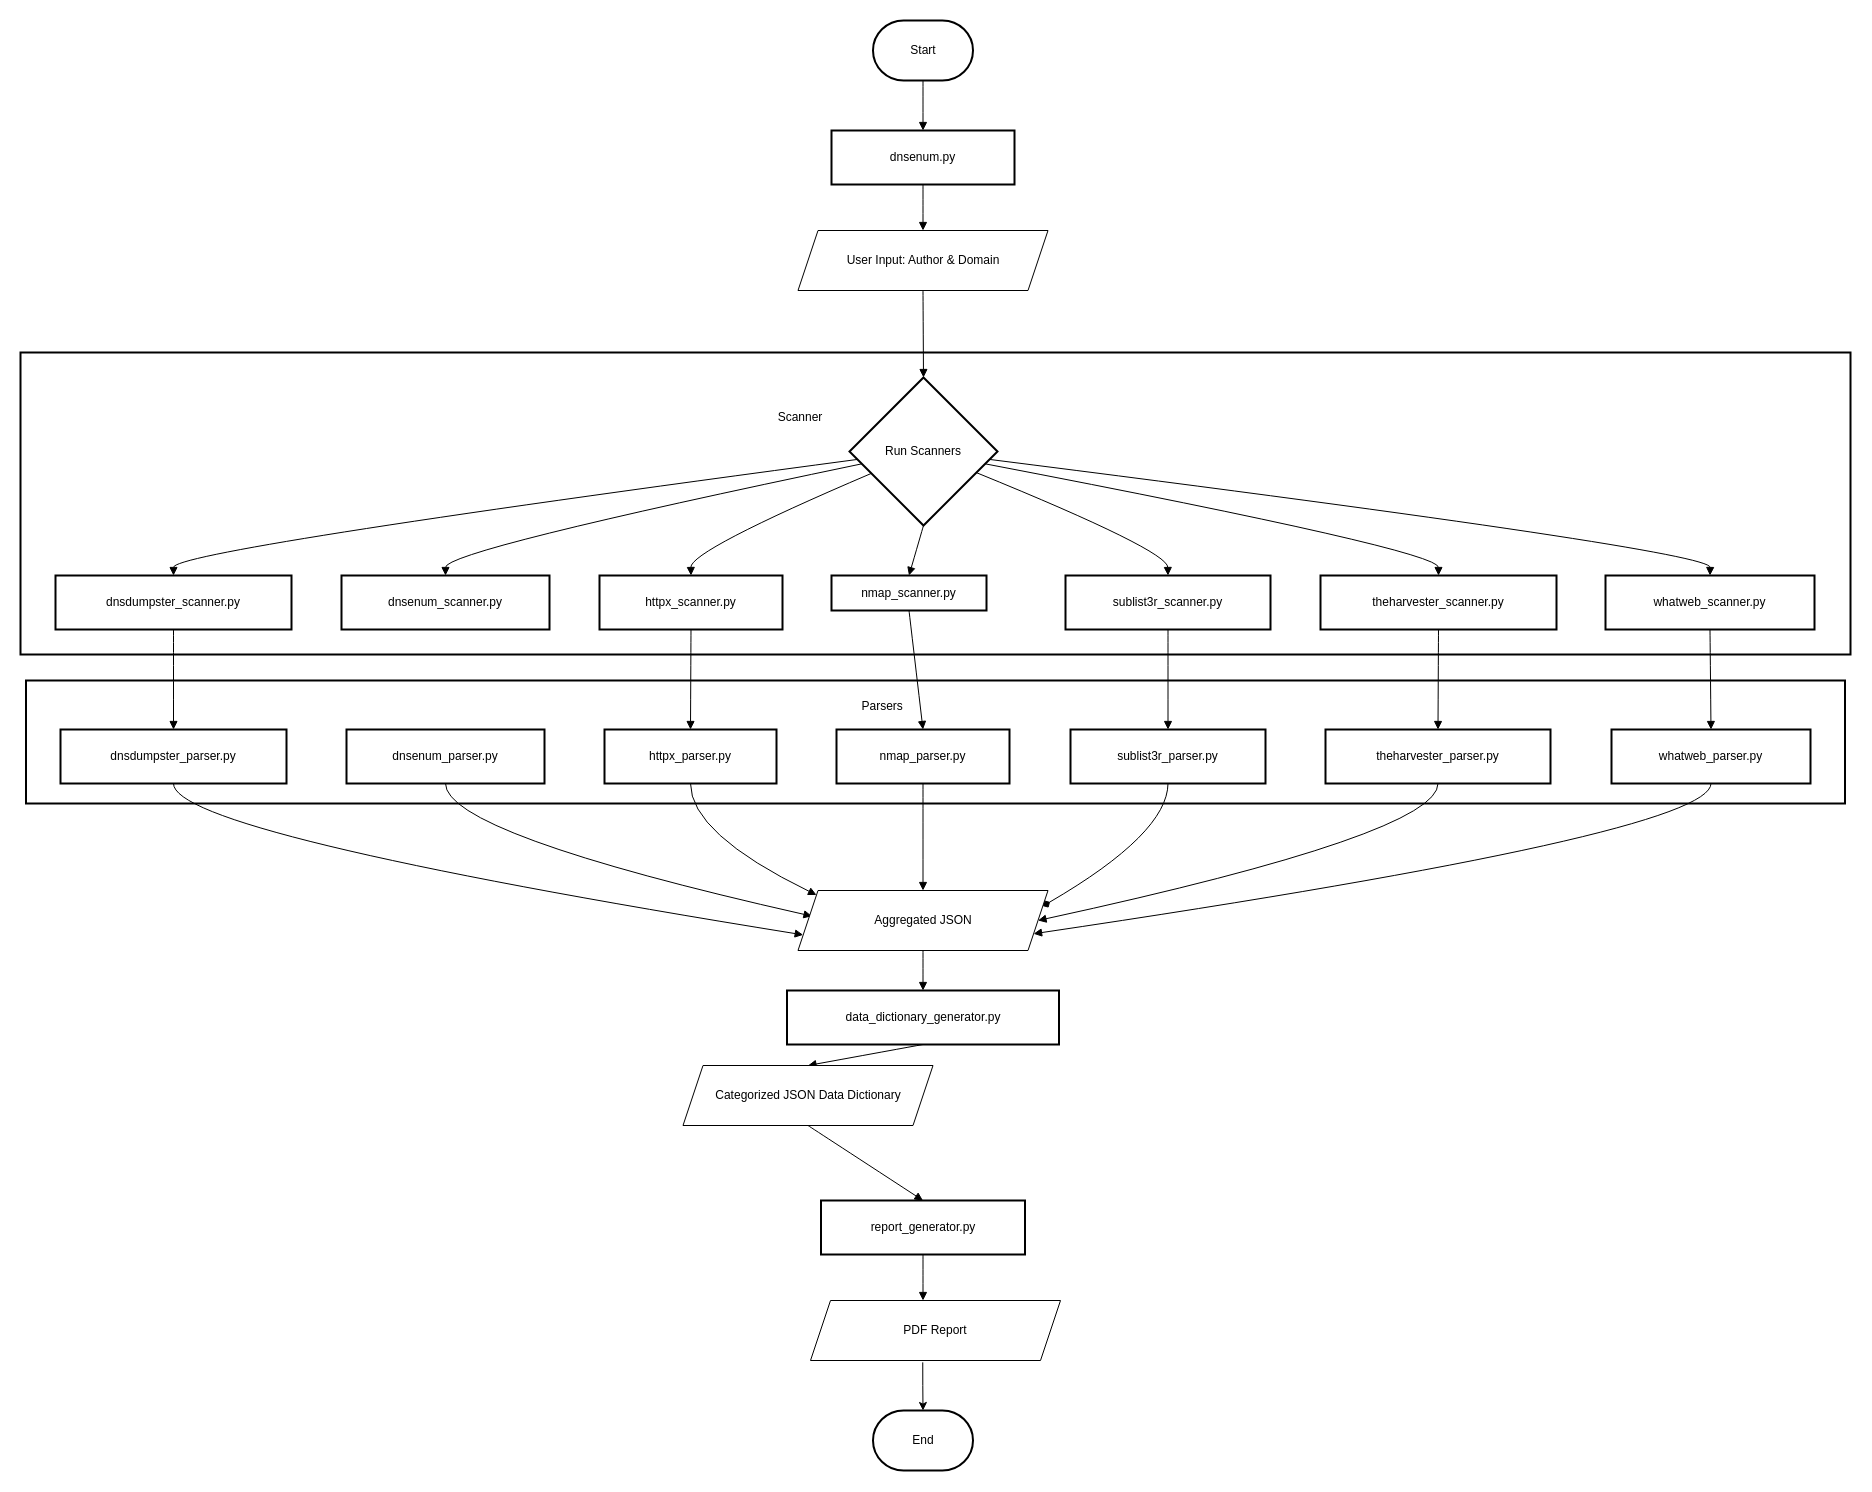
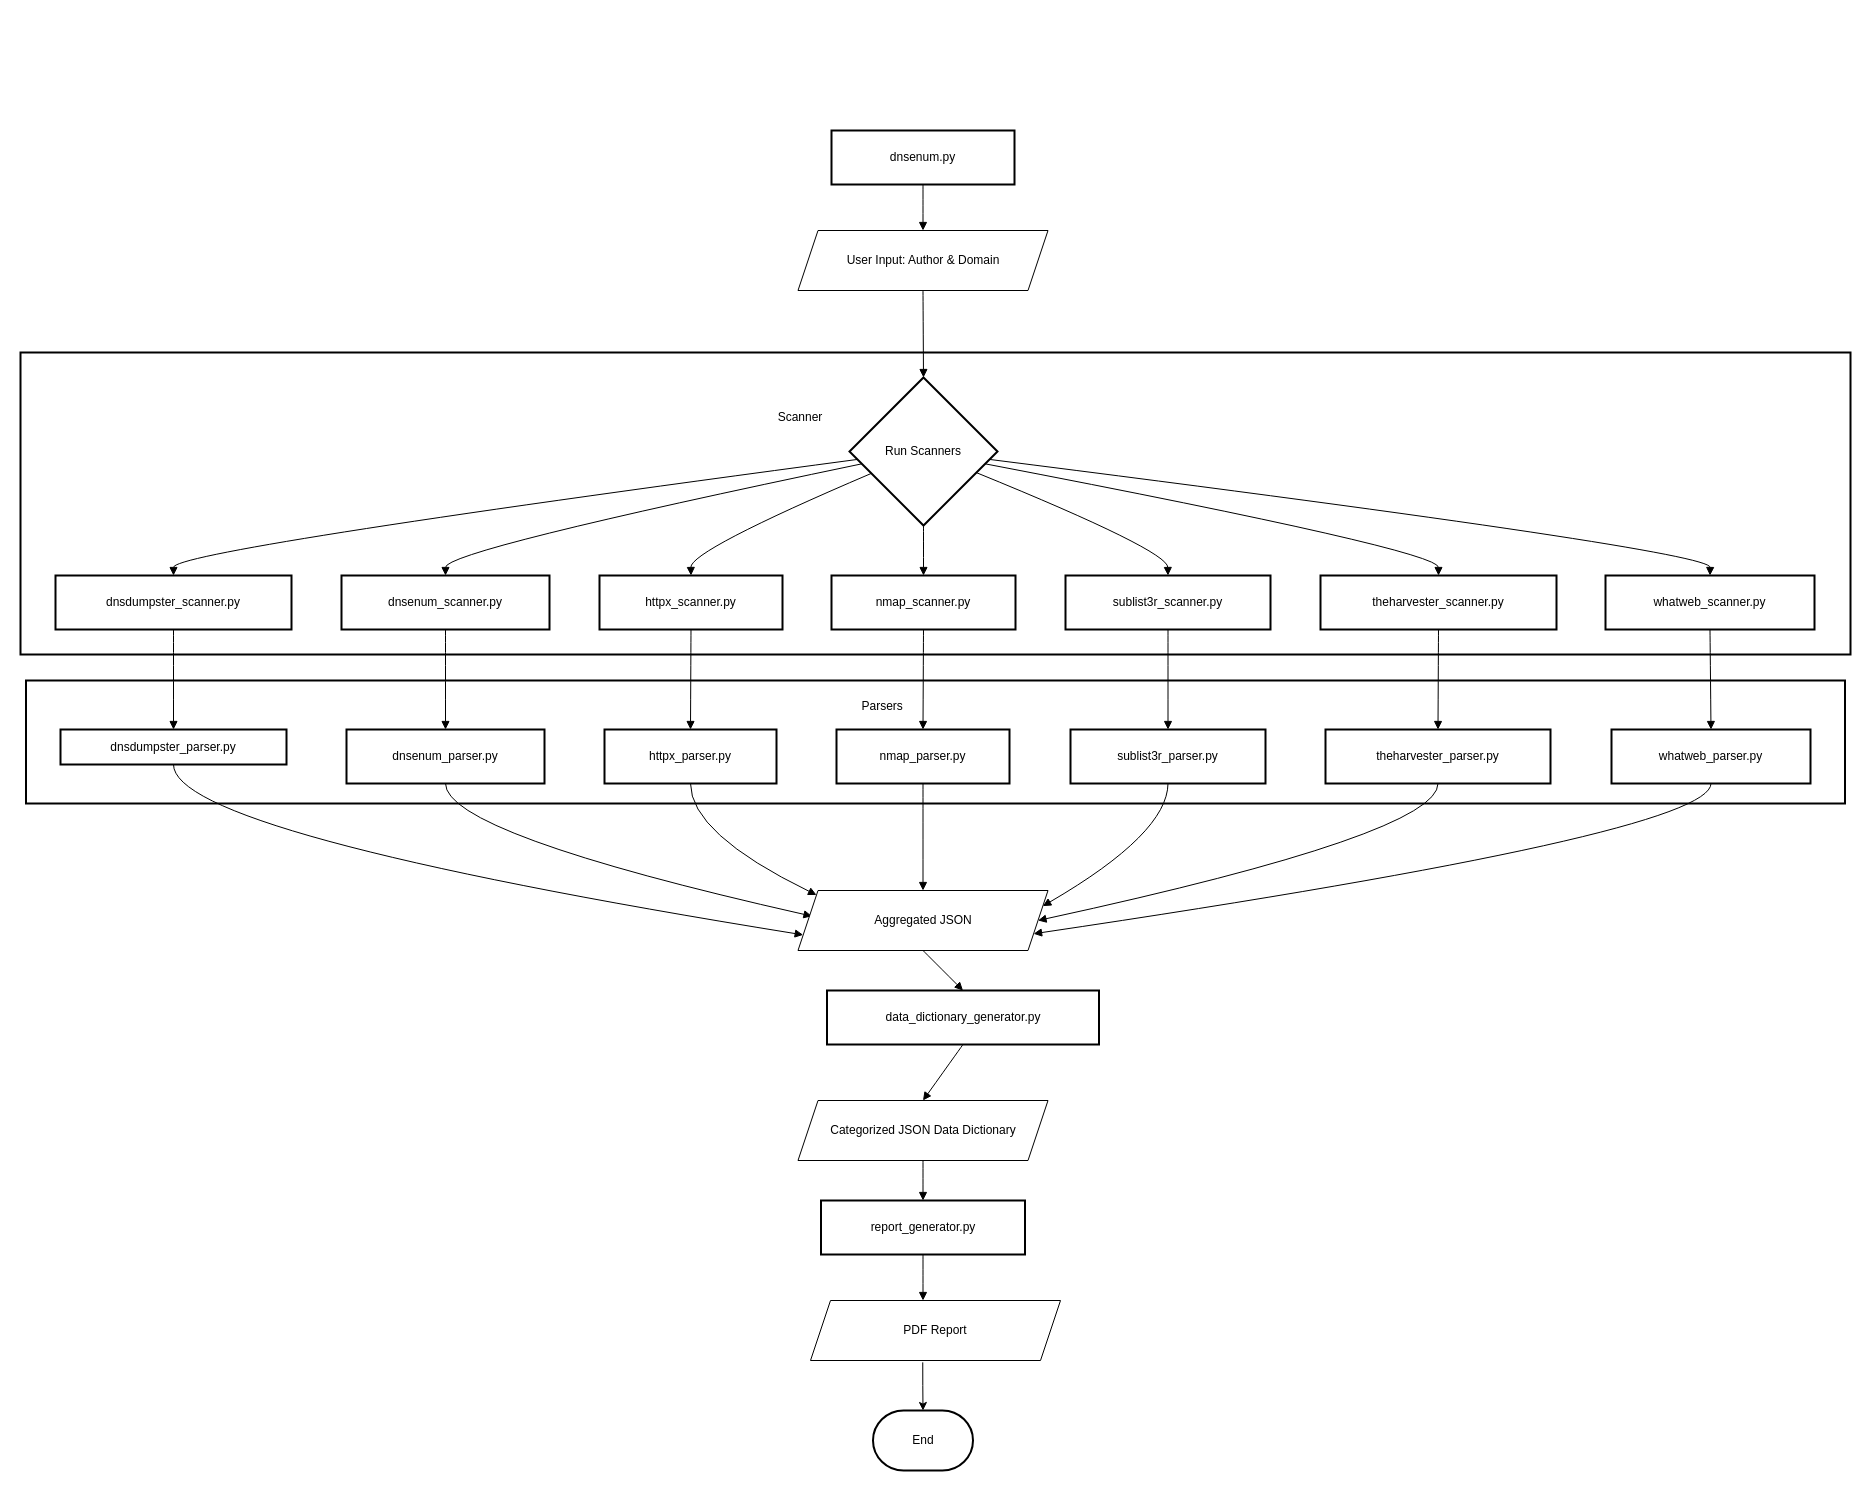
  <mxCell id="0" />
  <mxCell id="1" parent="0" />
  <mxCell id="2" value="Parsers                                &#10;                     &#10;&#10;&#10;&#10;" style="whiteSpace=wrap;strokeWidth=2;" vertex="1" parent="1"><mxGeometry x="25.5" y="680" width="1819" height="123" as="geometry" /></mxCell>
  <mxCell id="3" value="Scanner                                                                                 &#10;&#10;&#10;&#10;&#10;&#10;&#10;&#10;&#10;&#10;&#10;&#10;" style="whiteSpace=wrap;strokeWidth=2;" vertex="1" parent="1"><mxGeometry x="20" y="352" width="1830" height="302" as="geometry" /></mxCell>
  <mxCell id="4" value="Run Scanners" style="rhombus;strokeWidth=2;whiteSpace=wrap;" vertex="1" parent="1"><mxGeometry x="849" y="377" width="148" height="148" as="geometry" /></mxCell>
  <mxCell id="5" value="dnsdumpster_scanner.py" style="whiteSpace=wrap;strokeWidth=2;" vertex="1" parent="1"><mxGeometry x="55" y="575" width="236" height="54" as="geometry" /></mxCell>
  <mxCell id="6" value="dnsenum_scanner.py" style="whiteSpace=wrap;strokeWidth=2;" vertex="1" parent="1"><mxGeometry x="341" y="575" width="208" height="54" as="geometry" /></mxCell>
  <mxCell id="7" value="httpx_scanner.py" style="whiteSpace=wrap;strokeWidth=2;" vertex="1" parent="1"><mxGeometry x="599" y="575" width="183" height="54" as="geometry" /></mxCell>
- <mxCell id="8" value="nmap_scanner.py" style="whiteSpace=wrap;strokeWidth=2;" vertex="1" parent="1"><mxGeometry x="831" y="575" width="155" height="35" as="geometry" /></mxCell>
+ <mxCell id="8" value="nmap_scanner.py" style="whiteSpace=wrap;strokeWidth=2;" vertex="1" parent="1"><mxGeometry x="831" y="575" width="184" height="54" as="geometry" /></mxCell>
  <mxCell id="9" value="sublist3r_scanner.py" style="whiteSpace=wrap;strokeWidth=2;" vertex="1" parent="1"><mxGeometry x="1065" y="575" width="205" height="54" as="geometry" /></mxCell>
  <mxCell id="10" value="theharvester_scanner.py" style="whiteSpace=wrap;strokeWidth=2;" vertex="1" parent="1"><mxGeometry x="1320" y="575" width="236" height="54" as="geometry" /></mxCell>
  <mxCell id="11" value="whatweb_scanner.py" style="whiteSpace=wrap;strokeWidth=2;" vertex="1" parent="1"><mxGeometry x="1605" y="575" width="209" height="54" as="geometry" /></mxCell>
- <mxCell id="12" value="dnsdumpster_parser.py" style="whiteSpace=wrap;strokeWidth=2;" vertex="1" parent="1"><mxGeometry x="60" y="729" width="226" height="54" as="geometry" /></mxCell>
+ <mxCell id="12" value="dnsdumpster_parser.py" style="whiteSpace=wrap;strokeWidth=2;" vertex="1" parent="1"><mxGeometry x="60" y="729" width="226" height="35" as="geometry" /></mxCell>
  <mxCell id="13" value="dnsenum_parser.py" style="whiteSpace=wrap;strokeWidth=2;" vertex="1" parent="1"><mxGeometry x="346" y="729" width="198" height="54" as="geometry" /></mxCell>
  <mxCell id="14" value="httpx_parser.py" style="whiteSpace=wrap;strokeWidth=2;" vertex="1" parent="1"><mxGeometry x="604" y="729" width="172" height="54" as="geometry" /></mxCell>
  <mxCell id="15" value="nmap_parser.py" style="whiteSpace=wrap;strokeWidth=2;" vertex="1" parent="1"><mxGeometry x="836" y="729" width="173" height="54" as="geometry" /></mxCell>
  <mxCell id="16" value="sublist3r_parser.py" style="whiteSpace=wrap;strokeWidth=2;" vertex="1" parent="1"><mxGeometry x="1070" y="729" width="195" height="54" as="geometry" /></mxCell>
  <mxCell id="17" value="theharvester_parser.py" style="whiteSpace=wrap;strokeWidth=2;" vertex="1" parent="1"><mxGeometry x="1325" y="729" width="225" height="54" as="geometry" /></mxCell>
  <mxCell id="18" value="whatweb_parser.py" style="whiteSpace=wrap;strokeWidth=2;" vertex="1" parent="1"><mxGeometry x="1611" y="729" width="199" height="54" as="geometry" /></mxCell>
- <mxCell id="19" value="data_dictionary_generator.py" style="whiteSpace=wrap;strokeWidth=2;" vertex="1" parent="1"><mxGeometry x="786.5" y="990" width="272" height="54" as="geometry" /></mxCell>
+ <mxCell id="19" value="data_dictionary_generator.py" style="whiteSpace=wrap;strokeWidth=2;" vertex="1" parent="1"><mxGeometry x="826.5" y="990" width="272" height="54" as="geometry" /></mxCell>
  <mxCell id="20" value="report_generator.py" style="whiteSpace=wrap;strokeWidth=2;" vertex="1" parent="1"><mxGeometry x="820.5" y="1200" width="204" height="54" as="geometry" /></mxCell>
- <mxCell id="21" value="" style="curved=1;startArrow=none;endArrow=block;exitX=0.5;exitY=1;entryX=0.5;entryY=0;rounded=0;exitDx=0;exitDy=0;exitPerimeter=0;entryDx=0;entryDy=0;" edge="1" parent="1" source="50" target="53"><mxGeometry relative="1" as="geometry"><Array as="points" /><mxPoint x="922.55" y="-6" as="sourcePoint" /><mxPoint x="920" y="44" as="targetPoint" /></mxGeometry></mxCell>
  <mxCell id="22" value="" style="curved=1;startArrow=none;endArrow=block;exitX=0.5;exitY=1;entryX=0.5;entryY=0;rounded=0;entryDx=0;entryDy=0;exitDx=0;exitDy=0;" edge="1" parent="1" source="53" target="49"><mxGeometry relative="1" as="geometry"><Array as="points" /><mxPoint x="920" y="174" as="sourcePoint" /><mxPoint x="923" y="224" as="targetPoint" /></mxGeometry></mxCell>
  <mxCell id="23" value="" style="curved=1;startArrow=none;endArrow=block;exitX=0.5;exitY=1;entryX=0.5;entryY=0;rounded=0;exitDx=0;exitDy=0;" edge="1" parent="1" source="49" target="4"><mxGeometry relative="1" as="geometry"><Array as="points" /><mxPoint x="923" y="302" as="sourcePoint" /></mxGeometry></mxCell>
  <mxCell id="24" value="" style="curved=1;startArrow=none;endArrow=block;exitX=0;exitY=0.56;entryX=0.5;entryY=0;rounded=0;" edge="1" parent="1" source="4" target="5"><mxGeometry relative="1" as="geometry"><Array as="points"><mxPoint x="173" y="550" /></Array></mxGeometry></mxCell>
  <mxCell id="25" value="" style="curved=1;startArrow=none;endArrow=block;exitX=0;exitY=0.6;entryX=0.5;entryY=0;rounded=0;" edge="1" parent="1" source="4" target="6"><mxGeometry relative="1" as="geometry"><Array as="points"><mxPoint x="445" y="550" /></Array></mxGeometry></mxCell>
  <mxCell id="26" value="" style="curved=1;startArrow=none;endArrow=block;exitX=0;exitY=0.71;entryX=0.5;entryY=0;rounded=0;" edge="1" parent="1" source="4" target="7"><mxGeometry relative="1" as="geometry"><Array as="points"><mxPoint x="690" y="550" /></Array></mxGeometry></mxCell>
  <mxCell id="27" value="" style="curved=1;startArrow=none;endArrow=block;exitX=0.5;exitY=1;entryX=0.5;entryY=0;rounded=0;" edge="1" parent="1" source="4" target="8"><mxGeometry relative="1" as="geometry"><Array as="points" /></mxGeometry></mxCell>
  <mxCell id="28" value="" style="curved=1;startArrow=none;endArrow=block;exitX=1;exitY=0.7;entryX=0.5;entryY=0;rounded=0;" edge="1" parent="1" source="4" target="9"><mxGeometry relative="1" as="geometry"><Array as="points"><mxPoint x="1167" y="550" /></Array></mxGeometry></mxCell>
  <mxCell id="29" value="" style="curved=1;startArrow=none;endArrow=block;exitX=1;exitY=0.6;entryX=0.5;entryY=0;rounded=0;" edge="1" parent="1" source="4" target="10"><mxGeometry relative="1" as="geometry"><Array as="points"><mxPoint x="1438" y="550" /></Array></mxGeometry></mxCell>
  <mxCell id="30" value="" style="curved=1;startArrow=none;endArrow=block;exitX=1;exitY=0.56;entryX=0.5;entryY=0;rounded=0;" edge="1" parent="1" source="4" target="11"><mxGeometry relative="1" as="geometry"><Array as="points"><mxPoint x="1710" y="550" /></Array></mxGeometry></mxCell>
  <mxCell id="31" value="" style="curved=1;startArrow=none;endArrow=block;exitX=0.5;exitY=1;entryX=0.5;entryY=0;rounded=0;" edge="1" parent="1" source="5" target="12"><mxGeometry relative="1" as="geometry"><Array as="points" /></mxGeometry></mxCell>
+ <mxCell id="32" value="" style="curved=1;startArrow=none;endArrow=block;exitX=0.5;exitY=1;entryX=0.5;entryY=0;rounded=0;" edge="1" parent="1" source="6" target="13"><mxGeometry relative="1" as="geometry"><Array as="points" /></mxGeometry></mxCell>
  <mxCell id="33" value="" style="curved=1;startArrow=none;endArrow=block;exitX=0.5;exitY=1;entryX=0.5;entryY=0;rounded=0;" edge="1" parent="1" source="7" target="14"><mxGeometry relative="1" as="geometry"><Array as="points" /></mxGeometry></mxCell>
  <mxCell id="34" value="" style="curved=1;startArrow=none;endArrow=block;exitX=0.5;exitY=1;entryX=0.5;entryY=0;rounded=0;" edge="1" parent="1" source="8" target="15"><mxGeometry relative="1" as="geometry"><Array as="points" /></mxGeometry></mxCell>
  <mxCell id="35" value="" style="curved=1;startArrow=none;endArrow=block;exitX=0.5;exitY=1;entryX=0.5;entryY=0;rounded=0;" edge="1" parent="1" source="9" target="16"><mxGeometry relative="1" as="geometry"><Array as="points" /></mxGeometry></mxCell>
  <mxCell id="36" value="" style="curved=1;startArrow=none;endArrow=block;exitX=0.5;exitY=1;entryX=0.5;entryY=0;rounded=0;" edge="1" parent="1" source="10" target="17"><mxGeometry relative="1" as="geometry"><Array as="points" /></mxGeometry></mxCell>
  <mxCell id="37" value="" style="curved=1;startArrow=none;endArrow=block;exitX=0.5;exitY=1;entryX=0.5;entryY=0;rounded=0;" edge="1" parent="1" source="11" target="18"><mxGeometry relative="1" as="geometry"><Array as="points" /></mxGeometry></mxCell>
  <mxCell id="38" value="" style="curved=1;startArrow=none;endArrow=block;exitX=0.5;exitY=1;entryX=0;entryY=0.75;rounded=0;entryDx=0;entryDy=0;" edge="1" parent="1" source="12" target="54"><mxGeometry relative="1" as="geometry"><Array as="points"><mxPoint x="173" y="833" /></Array><mxPoint x="847.138" y="933.862" as="targetPoint" /></mxGeometry></mxCell>
  <mxCell id="39" value="" style="curved=1;startArrow=none;endArrow=block;exitX=0.5;exitY=1;entryX=0.056;entryY=0.428;rounded=0;entryDx=0;entryDy=0;entryPerimeter=0;" edge="1" parent="1" source="13" target="54"><mxGeometry relative="1" as="geometry"><Array as="points"><mxPoint x="445" y="833" /></Array><mxPoint x="852.032" y="928.968" as="targetPoint" /></mxGeometry></mxCell>
  <mxCell id="40" value="" style="curved=1;startArrow=none;endArrow=block;exitX=0.5;exitY=1;entryX=0;entryY=0;rounded=0;entryDx=0;entryDy=0;" edge="1" parent="1" source="14" target="54"><mxGeometry relative="1" as="geometry"><Array as="points"><mxPoint x="690" y="833" /></Array><mxPoint x="863.541" y="917.459" as="targetPoint" /></mxGeometry></mxCell>
  <mxCell id="41" value="" style="curved=1;startArrow=none;endArrow=block;exitX=0.5;exitY=1;entryX=0.5;entryY=0;rounded=0;entryDx=0;entryDy=0;" edge="1" parent="1" source="15" target="54"><mxGeometry relative="1" as="geometry"><Array as="points" /><mxPoint x="923" y="858" as="targetPoint" /></mxGeometry></mxCell>
- <mxCell id="42" value="" style="curved=1;startArrow=none;endArrow=diamond;exitX=0.5;exitY=1;entryX=1;entryY=0.25;rounded=0;entryDx=0;entryDy=0;" edge="1" parent="1" source="16" target="54"><mxGeometry relative="1" as="geometry"><Array as="points"><mxPoint x="1167" y="833" /></Array><mxPoint x="983.274" y="918.274" as="targetPoint" /></mxGeometry></mxCell>
+ <mxCell id="42" value="" style="curved=1;startArrow=none;endArrow=block;exitX=0.5;exitY=1;entryX=1;entryY=0.25;rounded=0;entryDx=0;entryDy=0;" edge="1" parent="1" source="16" target="54"><mxGeometry relative="1" as="geometry"><Array as="points"><mxPoint x="1167" y="833" /></Array><mxPoint x="983.274" y="918.274" as="targetPoint" /></mxGeometry></mxCell>
  <mxCell id="43" value="" style="curved=1;startArrow=none;endArrow=block;exitX=0.5;exitY=1;entryX=1;entryY=0.5;rounded=0;entryDx=0;entryDy=0;" edge="1" parent="1" source="17" target="54"><mxGeometry relative="1" as="geometry"><Array as="points"><mxPoint x="1438" y="833" /></Array><mxPoint x="995.131" y="930.131" as="targetPoint" /></mxGeometry></mxCell>
  <mxCell id="44" value="" style="curved=1;startArrow=none;endArrow=block;exitX=0.5;exitY=1;entryX=1;entryY=0.75;rounded=0;entryDx=0;entryDy=0;" edge="1" parent="1" source="18" target="54"><mxGeometry relative="1" as="geometry"><Array as="points"><mxPoint x="1710" y="833" /></Array><mxPoint x="1000.193" y="935.193" as="targetPoint" /></mxGeometry></mxCell>
  <mxCell id="45" value="" style="curved=1;startArrow=none;endArrow=block;exitX=0.5;exitY=1;entryX=0.5;entryY=0;rounded=0;exitDx=0;exitDy=0;" edge="1" parent="1" source="54" target="19"><mxGeometry relative="1" as="geometry"><Array as="points" /><mxPoint x="923" y="1034" as="sourcePoint" /></mxGeometry></mxCell>
  <mxCell id="46" value="" style="curved=1;startArrow=none;endArrow=block;exitX=0.5;exitY=1;entryX=0.5;entryY=0;rounded=0;entryDx=0;entryDy=0;" edge="1" parent="1" source="19" target="55"><mxGeometry relative="1" as="geometry"><Array as="points" /><mxPoint x="922.5" y="1080" as="targetPoint" /></mxGeometry></mxCell>
  <mxCell id="47" value="" style="curved=1;startArrow=none;endArrow=block;exitX=0.5;exitY=1;entryX=0.5;entryY=0;rounded=0;exitDx=0;exitDy=0;" edge="1" parent="1" source="55" target="20"><mxGeometry relative="1" as="geometry"><Array as="points" /><mxPoint x="922.5" y="1158" as="sourcePoint" /></mxGeometry></mxCell>
  <mxCell id="48" value="" style="curved=1;startArrow=none;endArrow=block;exitX=0.5;exitY=1;entryX=0.5;entryY=0;rounded=0;" edge="1" parent="1" source="20"><mxGeometry relative="1" as="geometry"><Array as="points" /><mxPoint x="922.5" y="1300" as="targetPoint" /></mxGeometry></mxCell>
  <mxCell id="49" value="User Input: Author &amp;amp; Domain" style="shape=parallelogram;perimeter=parallelogramPerimeter;whiteSpace=wrap;html=1;fixedSize=1;" vertex="1" parent="1"><mxGeometry x="797.5" y="230" width="250" height="60" as="geometry" /></mxCell>
- <mxCell id="50" value="Start" style="strokeWidth=2;html=1;shape=mxgraph.flowchart.terminator;whiteSpace=wrap;" vertex="1" parent="1"><mxGeometry x="872.5" y="20" width="100" height="60" as="geometry" /></mxCell>
  <mxCell id="51" value="End" style="strokeWidth=2;html=1;shape=mxgraph.flowchart.terminator;whiteSpace=wrap;" vertex="1" parent="1"><mxGeometry x="872.5" y="1410" width="100" height="60" as="geometry" /></mxCell>
  <mxCell id="52" style="edgeStyle=orthogonalEdgeStyle;rounded=0;orthogonalLoop=1;jettySize=auto;html=1;exitX=0.449;exitY=1.031;exitDx=0;exitDy=0;entryX=0.5;entryY=0;entryDx=0;entryDy=0;entryPerimeter=0;exitPerimeter=0;" edge="1" parent="1" source="56" target="51"><mxGeometry relative="1" as="geometry"><mxPoint x="922.5" y="1354" as="sourcePoint" /></mxGeometry></mxCell>
  <mxCell id="53" value="dnsenum.py" style="whiteSpace=wrap;strokeWidth=2;" vertex="1" parent="1"><mxGeometry x="831" y="130" width="183" height="54" as="geometry" /></mxCell>
  <mxCell id="54" value="Aggregated JSON" style="shape=parallelogram;perimeter=parallelogramPerimeter;whiteSpace=wrap;html=1;fixedSize=1;" vertex="1" parent="1"><mxGeometry x="797.5" y="890" width="250" height="60" as="geometry" /></mxCell>
- <mxCell id="55" value="Categorized JSON Data Dictionary" style="shape=parallelogram;perimeter=parallelogramPerimeter;whiteSpace=wrap;html=1;fixedSize=1;" vertex="1" parent="1"><mxGeometry x="682.5" y="1065" width="250" height="60" as="geometry" /></mxCell>
+ <mxCell id="55" value="Categorized JSON Data Dictionary" style="shape=parallelogram;perimeter=parallelogramPerimeter;whiteSpace=wrap;html=1;fixedSize=1;" vertex="1" parent="1"><mxGeometry x="797.5" y="1100" width="250" height="60" as="geometry" /></mxCell>
  <mxCell id="56" value="PDF Report" style="shape=parallelogram;perimeter=parallelogramPerimeter;whiteSpace=wrap;html=1;fixedSize=1;" vertex="1" parent="1"><mxGeometry x="810" y="1300" width="250" height="60" as="geometry" /></mxCell>
